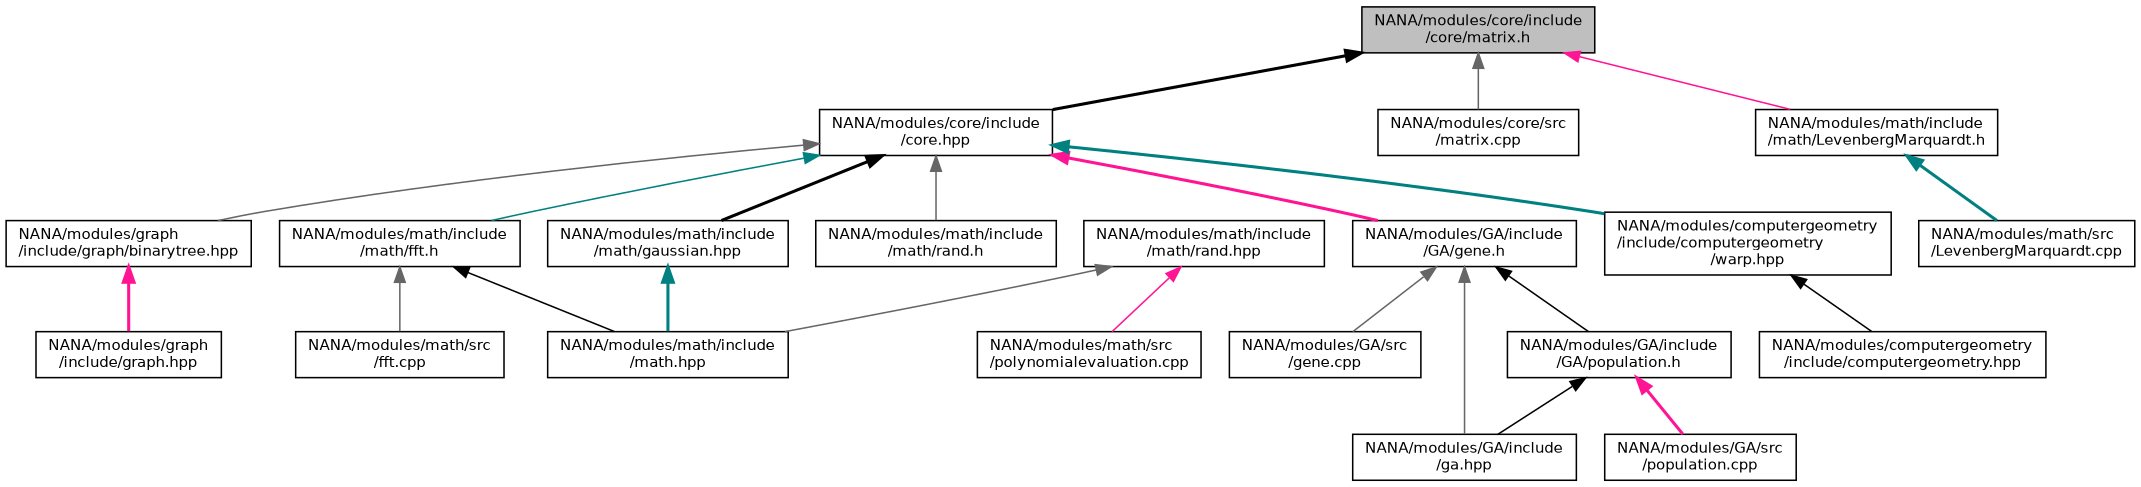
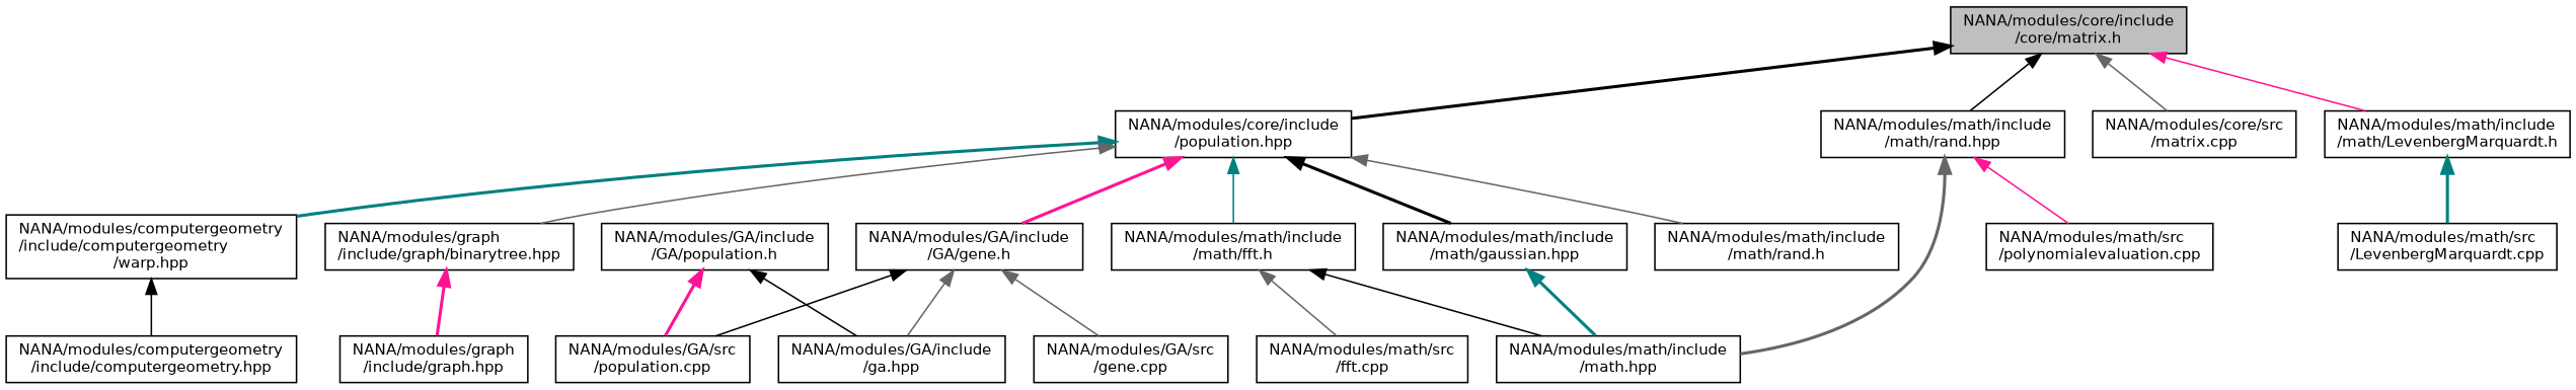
  digraph {
    node [color=black fillcolor=white fontname=Helvetica fontsize=10 shape=record style=filled]
    edge [color=black dir=back fontname=Helvetica fontsize=10 labelfontname=Helvetica labelfontsize=10 style=solid]
    n1 [fillcolor=grey75 fontcolor=black height=0.2 label="NANA/modules/core/include\l/core/matrix.h" width=0.4]
-   n2 [height=0.2 label="NANA/modules/core/include\l/core.hpp" width=0.4]
+   n2 [height=0.2 label="NANA/modules/core/include\l/population.hpp" width=0.4]
    n3 [height=0.2 label="NANA/modules/core/src\l/matrix.cpp" width=0.4]
    n4 [height=0.2 label="NANA/modules/math/include\l/math/LevenbergMarquardt.h" width=0.4]
    n5 [height=0.2 label="NANA/modules/math/include\l/math/rand.hpp" width=0.4]
    n6 [height=0.2 label="NANA/modules/GA/include\l/GA/gene.h" width=0.4]
    n7 [height=0.2 label="NANA/modules/computergeometry\l/include/computergeometry\l/warp.hpp" width=0.4]
    n8 [height=0.2 label="NANA/modules/graph\l/include/graph/binarytree.hpp" width=0.4]
    n9 [height=0.2 label="NANA/modules/math/include\l/math/fft.h" width=0.4]
    n10 [height=0.2 label="NANA/modules/math/include\l/math/gaussian.hpp" width=0.4]
    n11 [height=0.2 label="NANA/modules/math/include\l/math/rand.h" width=0.4]
    n12 [height=0.2 label="NANA/modules/math/src\l/LevenbergMarquardt.cpp" width=0.4]
    n13 [height=0.2 label="NANA/modules/math/include\l/math.hpp" width=0.4]
    n14 [height=0.2 label="NANA/modules/math/src\l/polynomialevaluation.cpp" width=0.4]
    n15 [height=0.2 label="NANA/modules/GA/include\l/GA/population.h" width=0.4]
    n16 [height=0.2 label="NANA/modules/GA/include\l/ga.hpp" width=0.4]
    n17 [height=0.2 label="NANA/modules/GA/src\l/gene.cpp" width=0.4]
    n18 [height=0.2 label="NANA/modules/computergeometry\l/include/computergeometry.hpp" width=0.4]
    n19 [height=0.2 label="NANA/modules/graph\l/include/graph.hpp" width=0.4]
    n20 [height=0.2 label="NANA/modules/math/src\l/fft.cpp" width=0.4]
    n21 [height=0.2 label="NANA/modules/GA/src\l/population.cpp" width=0.4]
    n1 -> n2 [style=bold]
    n1 -> n3 [color=gray40]
    n1 -> n4 [color=deeppink]
+   n1 -> n5
    n2 -> n6 [color=deeppink style=bold]
    n2 -> n7 [color=teal style=bold]
    n2 -> n8 [color=gray40]
    n2 -> n9 [color=teal]
    n2 -> n10 [style=bold]
    n2 -> n11 [color=gray40]
    n4 -> n12 [color=teal style=bold]
-   n5 -> n13 [color=gray40]
+   n5 -> n13 [color=gray40 style=bold]
    n5 -> n14 [color=deeppink]
-   n6 -> n15
+   n6 -> n21
    n6 -> n16 [color=gray40]
    n6 -> n17 [color=gray40]
    n7 -> n18
    n8 -> n19 [color=deeppink style=bold]
    n9 -> n13
    n9 -> n20 [color=gray40]
    n10 -> n13 [color=teal style=bold]
    n15 -> n16
    n15 -> n21 [color=deeppink style=bold]
  }
